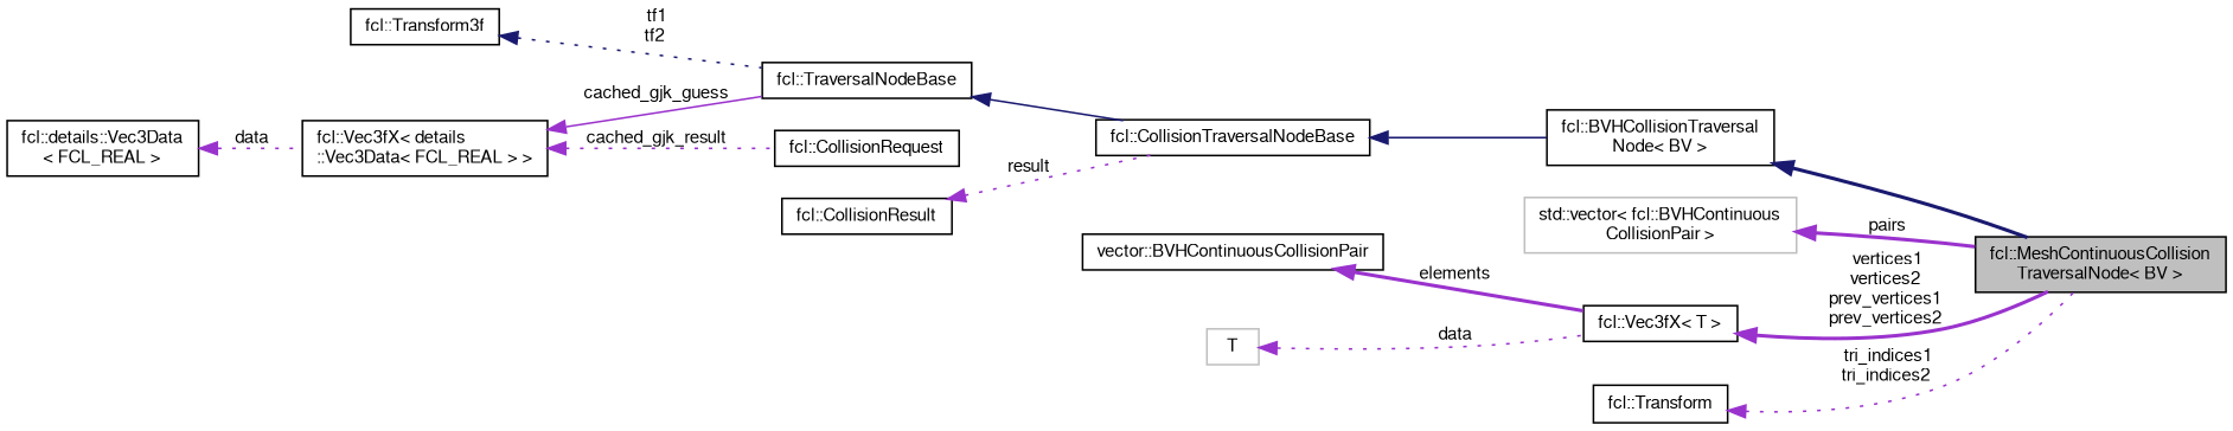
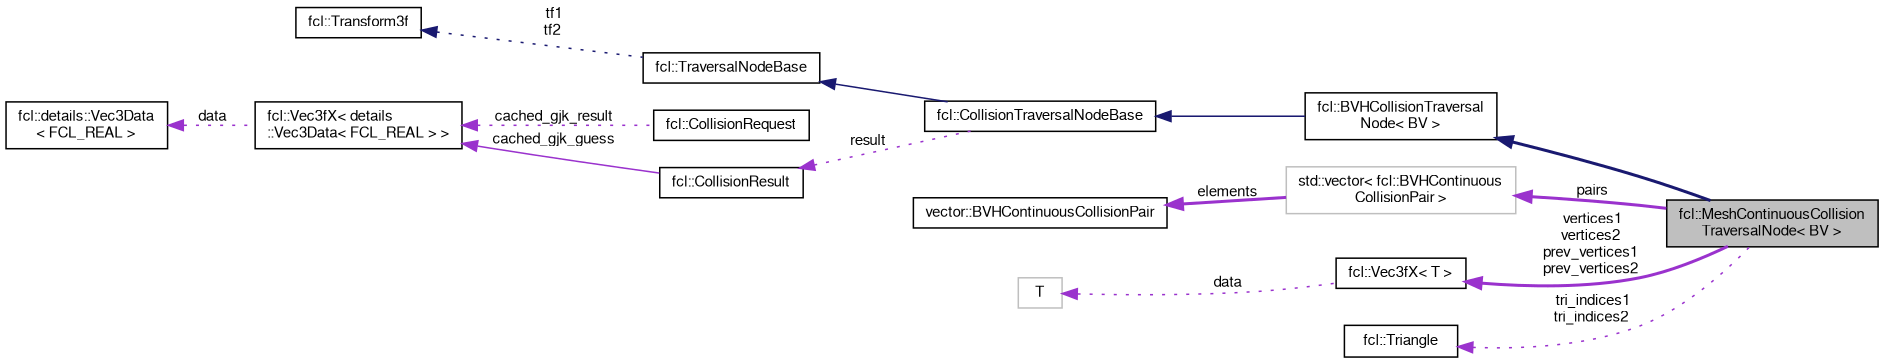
  digraph {
    rankdir=LR
    node [color=black fillcolor=white fontname=FreeSans fontsize=10 shape=record style=filled]
    edge [color=darkorchid3 dir=back fontname=FreeSans fontsize=10 labelfontname=FreeSans labelfontsize=10 style=dotted]
    n1 [fillcolor=grey75 fontcolor=black height=0.2 label="fcl::MeshContinuousCollision\lTraversalNode\< BV \>" width=0.4]
    n2 [height=0.2 label="fcl::BVHCollisionTraversal\lNode\< BV \>" width=0.4]
    n3 [height=0.2 label="fcl::CollisionTraversalNodeBase" width=0.4]
    n4 [height=0.2 label="fcl::TraversalNodeBase" width=0.4]
    n5 [height=0.2 label="fcl::Transform3f" width=0.4]
    n6 [height=0.2 label="fcl::CollisionRequest" width=0.4]
    n7 [height=0.2 label="fcl::Vec3fX\< details\l::Vec3Data\< FCL_REAL \> \>" width=0.4]
    n8 [height=0.2 label="fcl::CollisionResult" width=0.4]
    n9 [height=0.2 label="fcl::details::Vec3Data\l\< FCL_REAL \>" width=0.4]
    n10 [color=grey75 height=0.2 label="std::vector\< fcl::BVHContinuous\lCollisionPair \>" width=0.4]
    n11 [height=0.2 label="vector::BVHContinuousCollisionPair" width=0.4]
    n12 [height=0.2 label="fcl::Vec3fX\< T \>" width=0.4]
    n13 [color=grey75 height=0.2 label=T width=0.4]
-   n14 [height=0.2 label="fcl::Transform" width=0.4]
+   n14 [height=0.2 label="fcl::Triangle" width=0.4]
    n2 -> n1 [color=midnightblue style=bold]
    n3 -> n2 [color=midnightblue style=solid]
    n4 -> n3 [color=midnightblue style=solid]
    n5 -> n4 [color=midnightblue label=" tf1\ntf2"]
    n7 -> n6 [label=" cached_gjk_result"]
-   n7 -> n4 [label=" cached_gjk_guess" style=solid]
+   n7 -> n8 [label=" cached_gjk_guess" style=solid]
    n8 -> n3 [label=" result"]
    n9 -> n7 [label=" data"]
    n10 -> n1 [label=" pairs" style=bold]
-   n11 -> n12 [label=" elements" style=bold]
+   n11 -> n10 [label=" elements" style=bold]
    n12 -> n1 [label=" vertices1\nvertices2\nprev_vertices1\nprev_vertices2" style=bold]
    n13 -> n12 [label=" data"]
    n14 -> n1 [label=" tri_indices1\ntri_indices2"]
  }
